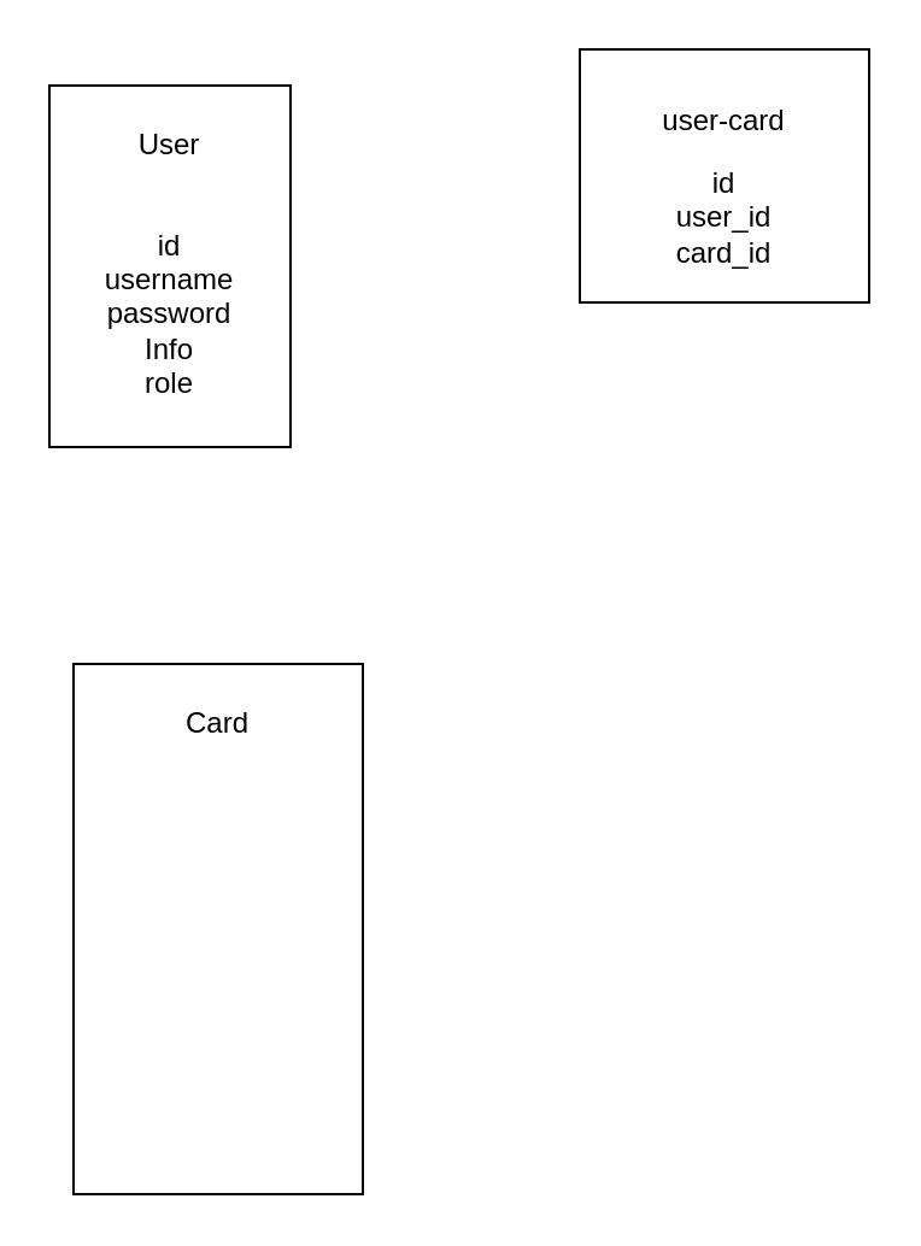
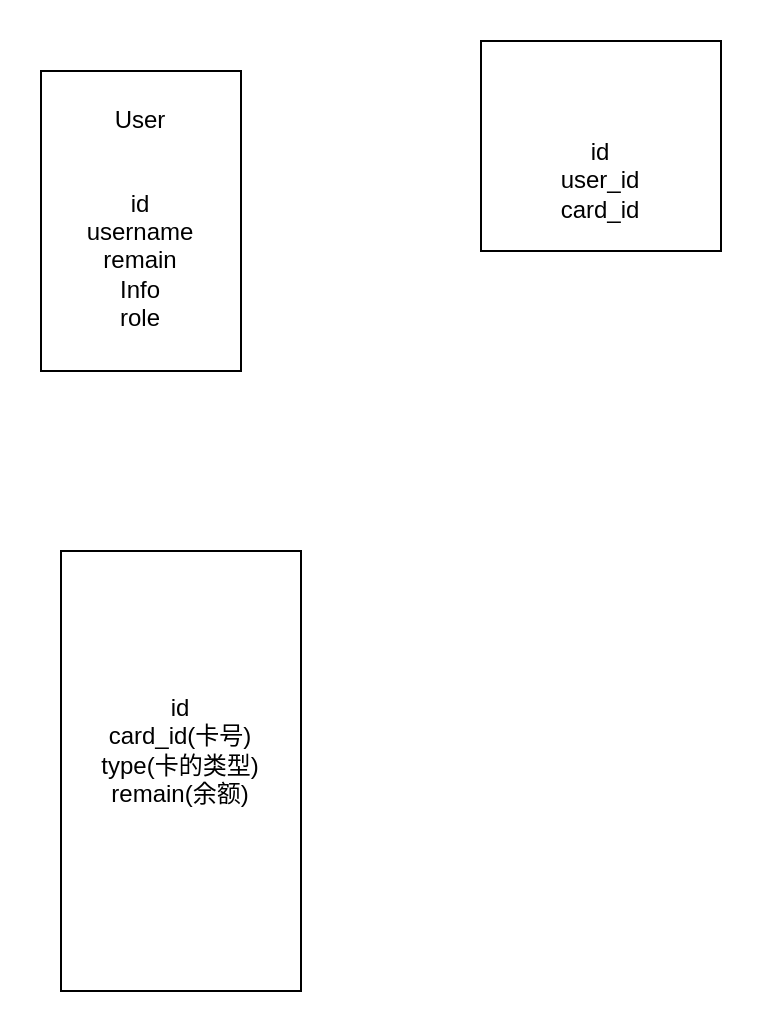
  <mxCell id="0" />
  <mxCell id="1" parent="0" />
  <mxCell id="2" value="" style="rounded=0;whiteSpace=wrap;html=1;" parent="1" vertex="1"><mxGeometry x="30" y="275" width="120" height="220" as="geometry" /></mxCell>
+ <mxCell id="3" value="id&lt;br&gt;card_id(卡号)&lt;br&gt;type(卡的类型)&lt;br&gt;remain(余额)" style="text;html=1;strokeColor=none;fillColor=none;align=center;verticalAlign=middle;whiteSpace=wrap;rounded=0;" vertex="1" parent="1"><mxGeometry x="40" y="335" width="100" height="80" as="geometry" /></mxCell>
  <mxCell id="4" value="" style="rounded=0;whiteSpace=wrap;html=1;" vertex="1" parent="1"><mxGeometry x="240" y="20" width="120" height="105" as="geometry" /></mxCell>
  <mxCell id="5" value="" style="rounded=0;whiteSpace=wrap;html=1;" parent="1" vertex="1"><mxGeometry x="20" y="35" width="100" height="150" as="geometry" /></mxCell>
  <mxCell id="6" value="User" style="text;html=1;strokeColor=none;fillColor=none;align=center;verticalAlign=middle;whiteSpace=wrap;rounded=0;" parent="1" vertex="1"><mxGeometry x="40" y="45" width="60" height="30" as="geometry" /></mxCell>
- <mxCell id="7" value="id&lt;br&gt;username&lt;br&gt;password&lt;br&gt;Info&lt;br&gt;role" style="text;html=1;strokeColor=none;fillColor=none;align=center;verticalAlign=middle;whiteSpace=wrap;rounded=0;" parent="1" vertex="1"><mxGeometry x="40" y="95" width="60" height="70" as="geometry" /></mxCell>
- <mxCell id="8" value="Card" style="text;html=1;strokeColor=none;fillColor=none;align=center;verticalAlign=middle;whiteSpace=wrap;rounded=0;" vertex="1" parent="1"><mxGeometry x="60" y="285" width="60" height="30" as="geometry" /></mxCell>
- <mxCell id="9" value="user-card" style="text;html=1;strokeColor=none;fillColor=none;align=center;verticalAlign=middle;whiteSpace=wrap;rounded=0;" vertex="1" parent="1"><mxGeometry x="270" y="35" width="60" height="30" as="geometry" /></mxCell>
+ <mxCell id="7" value="id&lt;br&gt;username&lt;br&gt;remain&lt;br&gt;Info&lt;br&gt;role" style="text;html=1;strokeColor=none;fillColor=none;align=center;verticalAlign=middle;whiteSpace=wrap;rounded=0;" parent="1" vertex="1"><mxGeometry x="40" y="95" width="60" height="70" as="geometry" /></mxCell>
  <mxCell id="10" value="id&lt;br&gt;user_id&lt;br&gt;card_id" style="text;html=1;strokeColor=none;fillColor=none;align=center;verticalAlign=middle;whiteSpace=wrap;rounded=0;" vertex="1" parent="1"><mxGeometry x="270" y="75" width="60" height="30" as="geometry" /></mxCell>
